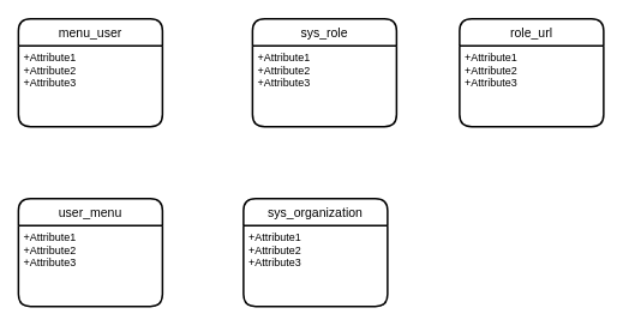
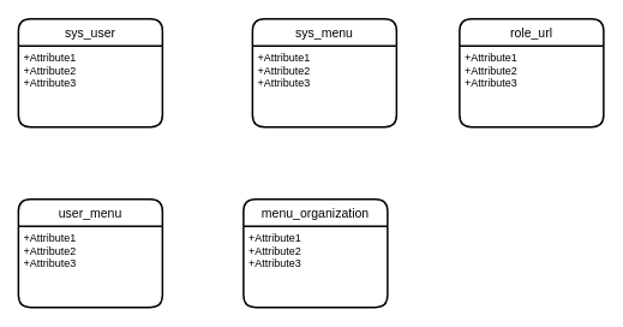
  <mxCell id="0" />
  <mxCell id="1" parent="0" />
- <mxCell id="2" value="sys_role" style="swimlane;childLayout=stackLayout;horizontal=1;startSize=30;horizontalStack=0;rounded=1;fontSize=14;fontStyle=0;strokeWidth=2;resizeParent=0;resizeLast=1;shadow=0;dashed=0;align=center;" vertex="1" parent="1"><mxGeometry x="280" y="20" width="160" height="120" as="geometry" /></mxCell>
+ <mxCell id="2" value="sys_menu" style="swimlane;childLayout=stackLayout;horizontal=1;startSize=30;horizontalStack=0;rounded=1;fontSize=14;fontStyle=0;strokeWidth=2;resizeParent=0;resizeLast=1;shadow=0;dashed=0;align=center;" vertex="1" parent="1"><mxGeometry x="280" y="20" width="160" height="120" as="geometry" /></mxCell>
  <mxCell id="3" value="+Attribute1&#10;+Attribute2&#10;+Attribute3" style="align=left;strokeColor=none;fillColor=none;spacingLeft=4;fontSize=12;verticalAlign=top;resizable=0;rotatable=0;part=1;" vertex="1" parent="2"><mxGeometry y="30" width="160" height="90" as="geometry" /></mxCell>
- <mxCell id="4" value="menu_user" style="swimlane;childLayout=stackLayout;horizontal=1;startSize=30;horizontalStack=0;rounded=1;fontSize=14;fontStyle=0;strokeWidth=2;resizeParent=0;resizeLast=1;shadow=0;dashed=0;align=center;" vertex="1" parent="1"><mxGeometry x="20" y="20" width="160" height="120" as="geometry" /></mxCell>
+ <mxCell id="4" value="sys_user" style="swimlane;childLayout=stackLayout;horizontal=1;startSize=30;horizontalStack=0;rounded=1;fontSize=14;fontStyle=0;strokeWidth=2;resizeParent=0;resizeLast=1;shadow=0;dashed=0;align=center;" vertex="1" parent="1"><mxGeometry x="20" y="20" width="160" height="120" as="geometry" /></mxCell>
  <mxCell id="5" value="+Attribute1&#10;+Attribute2&#10;+Attribute3" style="align=left;strokeColor=none;fillColor=none;spacingLeft=4;fontSize=12;verticalAlign=top;resizable=0;rotatable=0;part=1;" vertex="1" parent="4"><mxGeometry y="30" width="160" height="90" as="geometry" /></mxCell>
  <mxCell id="6" value="role_url" style="swimlane;childLayout=stackLayout;horizontal=1;startSize=30;horizontalStack=0;rounded=1;fontSize=14;fontStyle=0;strokeWidth=2;resizeParent=0;resizeLast=1;shadow=0;dashed=0;align=center;" vertex="1" parent="1"><mxGeometry x="510" y="20" width="160" height="120" as="geometry" /></mxCell>
  <mxCell id="7" value="+Attribute1&#10;+Attribute2&#10;+Attribute3" style="align=left;strokeColor=none;fillColor=none;spacingLeft=4;fontSize=12;verticalAlign=top;resizable=0;rotatable=0;part=1;" vertex="1" parent="6"><mxGeometry y="30" width="160" height="90" as="geometry" /></mxCell>
  <mxCell id="8" value="user_menu" style="swimlane;childLayout=stackLayout;horizontal=1;startSize=30;horizontalStack=0;rounded=1;fontSize=14;fontStyle=0;strokeWidth=2;resizeParent=0;resizeLast=1;shadow=0;dashed=0;align=center;" vertex="1" parent="1"><mxGeometry x="20" y="220" width="160" height="120" as="geometry" /></mxCell>
  <mxCell id="9" value="+Attribute1&#10;+Attribute2&#10;+Attribute3" style="align=left;strokeColor=none;fillColor=none;spacingLeft=4;fontSize=12;verticalAlign=top;resizable=0;rotatable=0;part=1;" vertex="1" parent="8"><mxGeometry y="30" width="160" height="90" as="geometry" /></mxCell>
- <mxCell id="10" value="sys_organization" style="swimlane;childLayout=stackLayout;horizontal=1;startSize=30;horizontalStack=0;rounded=1;fontSize=14;fontStyle=0;strokeWidth=2;resizeParent=0;resizeLast=1;shadow=0;dashed=0;align=center;" vertex="1" parent="1"><mxGeometry x="270" y="220" width="160" height="120" as="geometry" /></mxCell>
+ <mxCell id="10" value="menu_organization" style="swimlane;childLayout=stackLayout;horizontal=1;startSize=30;horizontalStack=0;rounded=1;fontSize=14;fontStyle=0;strokeWidth=2;resizeParent=0;resizeLast=1;shadow=0;dashed=0;align=center;" vertex="1" parent="1"><mxGeometry x="270" y="220" width="160" height="120" as="geometry" /></mxCell>
  <mxCell id="11" value="+Attribute1&#10;+Attribute2&#10;+Attribute3" style="align=left;strokeColor=none;fillColor=none;spacingLeft=4;fontSize=12;verticalAlign=top;resizable=0;rotatable=0;part=1;" vertex="1" parent="10"><mxGeometry y="30" width="160" height="90" as="geometry" /></mxCell>
